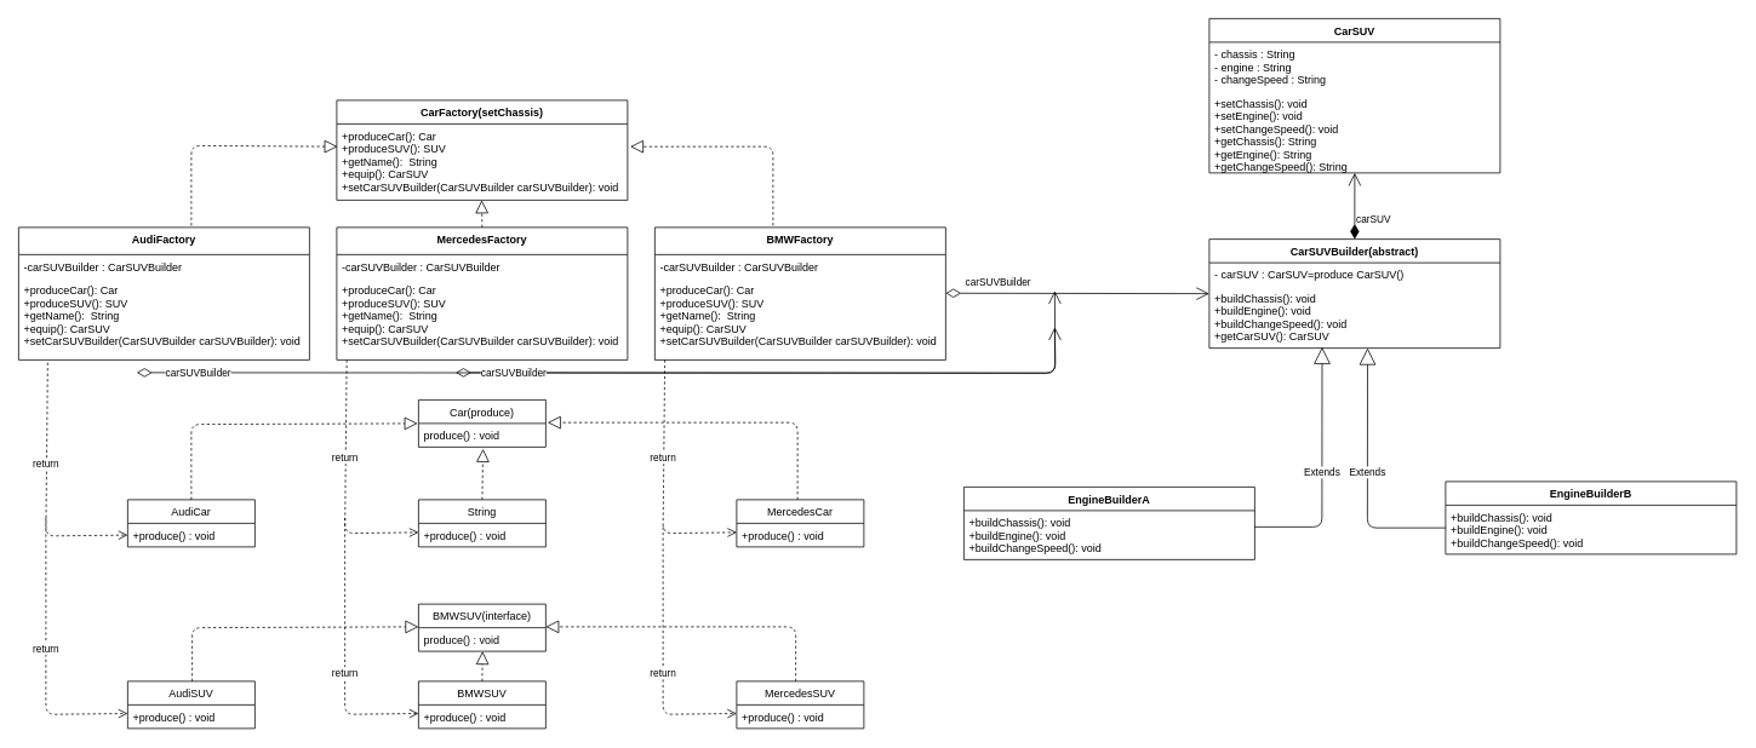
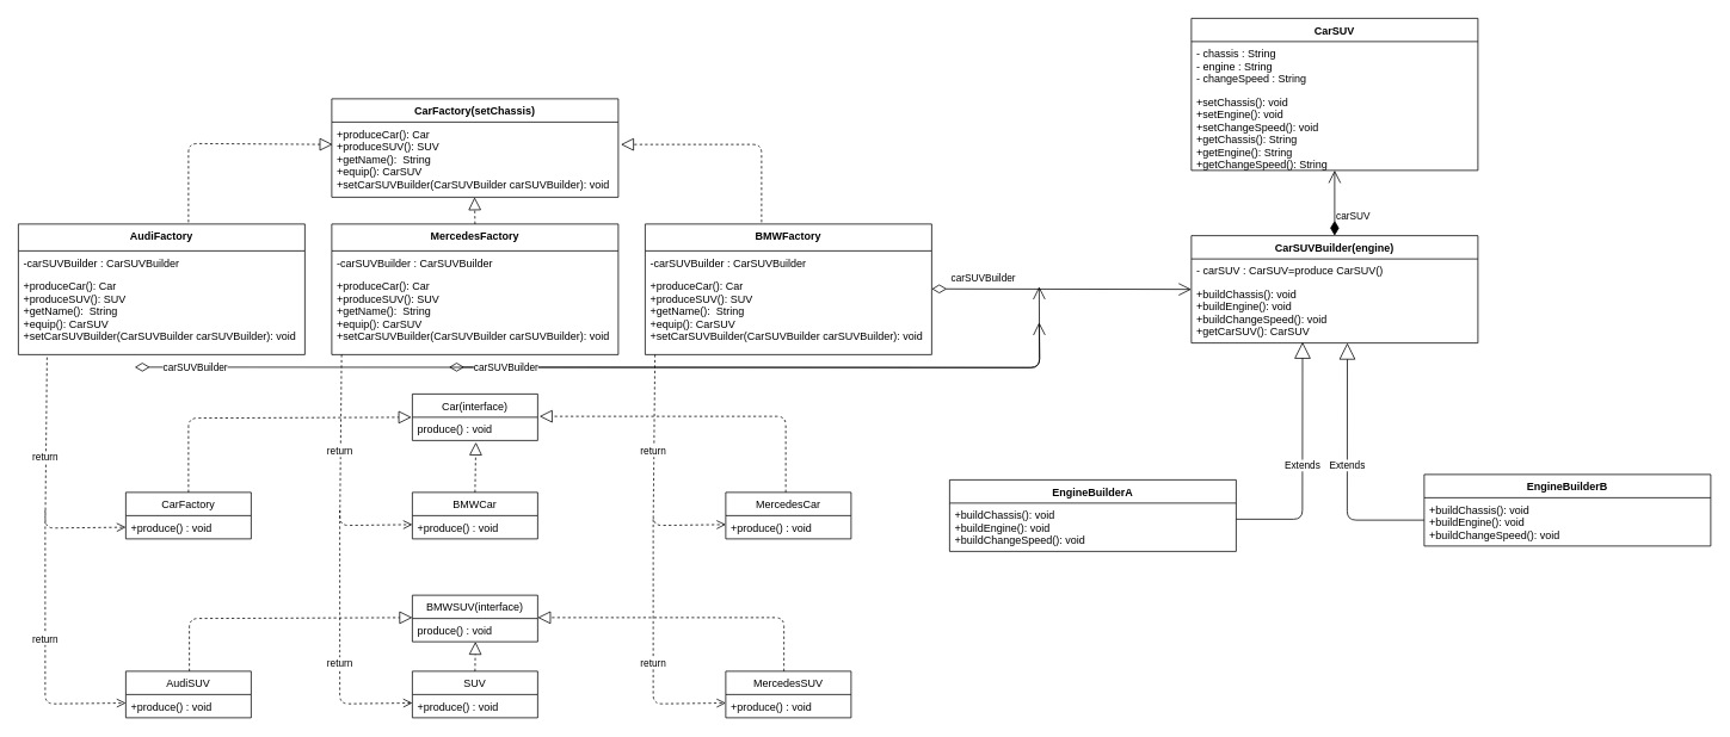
  <mxCell id="0" />
  <mxCell id="1" parent="0" />
  <mxCell id="2" value="CarFactory(setChassis)" style="swimlane;fontStyle=1;align=center;verticalAlign=top;childLayout=stackLayout;horizontal=1;startSize=26;horizontalStack=0;resizeParent=1;resizeParentMax=0;resizeLast=0;collapsible=1;marginBottom=0;" parent="1" vertex="1"><mxGeometry x="370" y="110" width="320" height="110" as="geometry"><mxRectangle x="360" y="30" width="150" height="26" as="alternateBounds" /></mxGeometry></mxCell>
  <mxCell id="3" value="+produceCar(): Car&#10;+produceSUV(): SUV&#10;+getName():  String&#10;+equip(): CarSUV&#10;+setCarSUVBuilder(CarSUVBuilder carSUVBuilder): void" style="text;strokeColor=none;fillColor=none;align=left;verticalAlign=top;spacingLeft=4;spacingRight=4;overflow=hidden;rotatable=0;points=[[0,0.5],[1,0.5]];portConstraint=eastwest;" parent="2" vertex="1"><mxGeometry y="26" width="320" height="84" as="geometry" /></mxCell>
  <mxCell id="4" value="AudiFactory" style="swimlane;fontStyle=1;align=center;verticalAlign=top;childLayout=stackLayout;horizontal=1;startSize=30;horizontalStack=0;resizeParent=1;resizeParentMax=0;resizeLast=0;collapsible=1;marginBottom=0;" parent="1" vertex="1"><mxGeometry x="20" y="250" width="320" height="146" as="geometry"><mxRectangle x="200" y="20" width="150" height="26" as="alternateBounds" /></mxGeometry></mxCell>
  <mxCell id="5" value="-carSUVBuilder : CarSUVBuilder" style="text;strokeColor=none;fillColor=none;align=left;verticalAlign=top;spacingLeft=4;spacingRight=4;overflow=hidden;rotatable=0;points=[[0,0.5],[1,0.5]];portConstraint=eastwest;" parent="4" vertex="1"><mxGeometry y="30" width="320" height="26" as="geometry" /></mxCell>
  <mxCell id="6" value="+produceCar(): Car&#10;+produceSUV(): SUV&#10;+getName():  String&#10;+equip(): CarSUV&#10;+setCarSUVBuilder(CarSUVBuilder carSUVBuilder): void" style="text;strokeColor=none;fillColor=none;align=left;verticalAlign=top;spacingLeft=4;spacingRight=4;overflow=hidden;rotatable=0;points=[[0,0.5],[1,0.5]];portConstraint=eastwest;" parent="4" vertex="1"><mxGeometry y="56" width="320" height="90" as="geometry" /></mxCell>
  <mxCell id="7" value="MercedesFactory" style="swimlane;fontStyle=1;align=center;verticalAlign=top;childLayout=stackLayout;horizontal=1;startSize=30;horizontalStack=0;resizeParent=1;resizeParentMax=0;resizeLast=0;collapsible=1;marginBottom=0;" parent="1" vertex="1"><mxGeometry x="370" y="250" width="320" height="146" as="geometry"><mxRectangle x="200" y="20" width="150" height="26" as="alternateBounds" /></mxGeometry></mxCell>
  <mxCell id="8" value="-carSUVBuilder : CarSUVBuilder" style="text;strokeColor=none;fillColor=none;align=left;verticalAlign=top;spacingLeft=4;spacingRight=4;overflow=hidden;rotatable=0;points=[[0,0.5],[1,0.5]];portConstraint=eastwest;" parent="7" vertex="1"><mxGeometry y="30" width="320" height="26" as="geometry" /></mxCell>
  <mxCell id="9" value="+produceCar(): Car&#10;+produceSUV(): SUV&#10;+getName():  String&#10;+equip(): CarSUV&#10;+setCarSUVBuilder(CarSUVBuilder carSUVBuilder): void" style="text;strokeColor=none;fillColor=none;align=left;verticalAlign=top;spacingLeft=4;spacingRight=4;overflow=hidden;rotatable=0;points=[[0,0.5],[1,0.5]];portConstraint=eastwest;" parent="7" vertex="1"><mxGeometry y="56" width="320" height="90" as="geometry" /></mxCell>
  <mxCell id="10" value="BMWFactory" style="swimlane;fontStyle=1;align=center;verticalAlign=top;childLayout=stackLayout;horizontal=1;startSize=30;horizontalStack=0;resizeParent=1;resizeParentMax=0;resizeLast=0;collapsible=1;marginBottom=0;" parent="1" vertex="1"><mxGeometry x="720" y="250" width="320" height="146" as="geometry"><mxRectangle x="200" y="20" width="150" height="26" as="alternateBounds" /></mxGeometry></mxCell>
  <mxCell id="11" value="-carSUVBuilder : CarSUVBuilder" style="text;strokeColor=none;fillColor=none;align=left;verticalAlign=top;spacingLeft=4;spacingRight=4;overflow=hidden;rotatable=0;points=[[0,0.5],[1,0.5]];portConstraint=eastwest;" parent="10" vertex="1"><mxGeometry y="30" width="320" height="26" as="geometry" /></mxCell>
  <mxCell id="12" value="+produceCar(): Car&#10;+produceSUV(): SUV&#10;+getName():  String&#10;+equip(): CarSUV&#10;+setCarSUVBuilder(CarSUVBuilder carSUVBuilder): void" style="text;strokeColor=none;fillColor=none;align=left;verticalAlign=top;spacingLeft=4;spacingRight=4;overflow=hidden;rotatable=0;points=[[0,0.5],[1,0.5]];portConstraint=eastwest;" parent="10" vertex="1"><mxGeometry y="56" width="320" height="90" as="geometry" /></mxCell>
  <mxCell id="13" value="" style="endArrow=block;dashed=1;endFill=0;endSize=12;html=1;entryX=0.003;entryY=0.298;entryDx=0;entryDy=0;entryPerimeter=0;" parent="1" target="3" edge="1"><mxGeometry width="160" relative="1" as="geometry"><mxPoint x="210" y="248" as="sourcePoint" /><mxPoint x="370" y="165" as="targetPoint" /><Array as="points"><mxPoint x="210" y="160" /></Array></mxGeometry></mxCell>
  <mxCell id="14" value="" style="endArrow=block;dashed=1;endFill=0;endSize=12;html=1;" parent="1" edge="1"><mxGeometry width="160" relative="1" as="geometry"><mxPoint x="530" y="250" as="sourcePoint" /><mxPoint x="529.5" y="220" as="targetPoint" /></mxGeometry></mxCell>
  <mxCell id="15" value="" style="endArrow=block;dashed=1;endFill=0;endSize=12;html=1;entryX=1.009;entryY=0.298;entryDx=0;entryDy=0;entryPerimeter=0;" parent="1" target="3" edge="1"><mxGeometry width="160" relative="1" as="geometry"><mxPoint x="850" y="248" as="sourcePoint" /><mxPoint x="960" y="160" as="targetPoint" /><Array as="points"><mxPoint x="850" y="161" /></Array></mxGeometry></mxCell>
  <mxCell id="16" value="return" style="html=1;verticalAlign=bottom;endArrow=open;dashed=1;endSize=8;exitX=0.1;exitY=1.033;exitDx=0;exitDy=0;exitPerimeter=0;entryX=0;entryY=0.5;entryDx=0;entryDy=0;" parent="1" source="6" target="18" edge="1"><mxGeometry x="-0.139" y="-1" relative="1" as="geometry"><mxPoint x="140" y="430" as="sourcePoint" /><mxPoint x="138" y="583" as="targetPoint" /><Array as="points"><mxPoint x="50" y="590" /></Array><mxPoint as="offset" /></mxGeometry></mxCell>
- <mxCell id="17" value="AudiCar" style="swimlane;fontStyle=0;childLayout=stackLayout;horizontal=1;startSize=26;fillColor=none;horizontalStack=0;resizeParent=1;resizeParentMax=0;resizeLast=0;collapsible=1;marginBottom=0;" parent="1" vertex="1"><mxGeometry x="140" y="550" width="140" height="52" as="geometry" /></mxCell>
+ <mxCell id="17" value="CarFactory" style="swimlane;fontStyle=0;childLayout=stackLayout;horizontal=1;startSize=26;fillColor=none;horizontalStack=0;resizeParent=1;resizeParentMax=0;resizeLast=0;collapsible=1;marginBottom=0;" parent="1" vertex="1"><mxGeometry x="140" y="550" width="140" height="52" as="geometry" /></mxCell>
  <mxCell id="18" value="+produce() : void&#10;" style="text;strokeColor=none;fillColor=none;align=left;verticalAlign=top;spacingLeft=4;spacingRight=4;overflow=hidden;rotatable=0;points=[[0,0.5],[1,0.5]];portConstraint=eastwest;" parent="17" vertex="1"><mxGeometry y="26" width="140" height="26" as="geometry" /></mxCell>
  <mxCell id="19" value="AudiSUV" style="swimlane;fontStyle=0;childLayout=stackLayout;horizontal=1;startSize=26;fillColor=none;horizontalStack=0;resizeParent=1;resizeParentMax=0;resizeLast=0;collapsible=1;marginBottom=0;" parent="1" vertex="1"><mxGeometry x="140" y="750" width="140" height="52" as="geometry" /></mxCell>
  <mxCell id="20" value="+produce() : void&#10;" style="text;strokeColor=none;fillColor=none;align=left;verticalAlign=top;spacingLeft=4;spacingRight=4;overflow=hidden;rotatable=0;points=[[0,0.5],[1,0.5]];portConstraint=eastwest;" parent="19" vertex="1"><mxGeometry y="26" width="140" height="26" as="geometry" /></mxCell>
  <mxCell id="21" value="return" style="html=1;verticalAlign=bottom;endArrow=open;dashed=1;endSize=8;entryX=0;entryY=0.5;entryDx=0;entryDy=0;" parent="1" edge="1"><mxGeometry relative="1" as="geometry"><mxPoint x="50" y="570" as="sourcePoint" /><mxPoint x="140" y="785.52" as="targetPoint" /><Array as="points"><mxPoint x="50" y="786.52" /></Array></mxGeometry></mxCell>
- <mxCell id="22" value="Car(produce)" style="swimlane;fontStyle=0;childLayout=stackLayout;horizontal=1;startSize=26;fillColor=none;horizontalStack=0;resizeParent=1;resizeParentMax=0;resizeLast=0;collapsible=1;marginBottom=0;" parent="1" vertex="1"><mxGeometry x="460" y="440" width="140" height="52" as="geometry" /></mxCell>
+ <mxCell id="22" value="Car(interface)" style="swimlane;fontStyle=0;childLayout=stackLayout;horizontal=1;startSize=26;fillColor=none;horizontalStack=0;resizeParent=1;resizeParentMax=0;resizeLast=0;collapsible=1;marginBottom=0;" parent="1" vertex="1"><mxGeometry x="460" y="440" width="140" height="52" as="geometry" /></mxCell>
  <mxCell id="23" value="produce() : void&#10;" style="text;strokeColor=none;fillColor=none;align=left;verticalAlign=top;spacingLeft=4;spacingRight=4;overflow=hidden;rotatable=0;points=[[0,0.5],[1,0.5]];portConstraint=eastwest;" parent="22" vertex="1"><mxGeometry y="26" width="140" height="26" as="geometry" /></mxCell>
  <mxCell id="24" value="BMWSUV(interface)" style="swimlane;fontStyle=0;childLayout=stackLayout;horizontal=1;startSize=26;fillColor=none;horizontalStack=0;resizeParent=1;resizeParentMax=0;resizeLast=0;collapsible=1;marginBottom=0;" parent="1" vertex="1"><mxGeometry x="460" y="665" width="140" height="52" as="geometry" /></mxCell>
  <mxCell id="25" value="produce() : void&#10;" style="text;strokeColor=none;fillColor=none;align=left;verticalAlign=top;spacingLeft=4;spacingRight=4;overflow=hidden;rotatable=0;points=[[0,0.5],[1,0.5]];portConstraint=eastwest;" parent="24" vertex="1"><mxGeometry y="26" width="140" height="26" as="geometry" /></mxCell>
- <mxCell id="26" value="String" style="swimlane;fontStyle=0;childLayout=stackLayout;horizontal=1;startSize=26;fillColor=none;horizontalStack=0;resizeParent=1;resizeParentMax=0;resizeLast=0;collapsible=1;marginBottom=0;" parent="1" vertex="1"><mxGeometry x="460" y="550" width="140" height="52" as="geometry" /></mxCell>
+ <mxCell id="26" value="BMWCar" style="swimlane;fontStyle=0;childLayout=stackLayout;horizontal=1;startSize=26;fillColor=none;horizontalStack=0;resizeParent=1;resizeParentMax=0;resizeLast=0;collapsible=1;marginBottom=0;" parent="1" vertex="1"><mxGeometry x="460" y="550" width="140" height="52" as="geometry" /></mxCell>
  <mxCell id="27" value="+produce() : void&#10;" style="text;strokeColor=none;fillColor=none;align=left;verticalAlign=top;spacingLeft=4;spacingRight=4;overflow=hidden;rotatable=0;points=[[0,0.5],[1,0.5]];portConstraint=eastwest;" parent="26" vertex="1"><mxGeometry y="26" width="140" height="26" as="geometry" /></mxCell>
  <mxCell id="28" value="MercedesCar" style="swimlane;fontStyle=0;childLayout=stackLayout;horizontal=1;startSize=26;fillColor=none;horizontalStack=0;resizeParent=1;resizeParentMax=0;resizeLast=0;collapsible=1;marginBottom=0;" parent="1" vertex="1"><mxGeometry x="810" y="550" width="140" height="52" as="geometry" /></mxCell>
  <mxCell id="29" value="+produce() : void&#10;" style="text;strokeColor=none;fillColor=none;align=left;verticalAlign=top;spacingLeft=4;spacingRight=4;overflow=hidden;rotatable=0;points=[[0,0.5],[1,0.5]];portConstraint=eastwest;" parent="28" vertex="1"><mxGeometry y="26" width="140" height="26" as="geometry" /></mxCell>
  <mxCell id="30" value="return" style="html=1;verticalAlign=bottom;endArrow=open;dashed=1;endSize=8;exitX=0.1;exitY=1.033;exitDx=0;exitDy=0;exitPerimeter=0;" parent="1" edge="1"><mxGeometry x="-0.139" y="-1" relative="1" as="geometry"><mxPoint x="381" y="396" as="sourcePoint" /><mxPoint x="460" y="586" as="targetPoint" /><Array as="points"><mxPoint x="379" y="587.03" /></Array><mxPoint as="offset" /></mxGeometry></mxCell>
  <mxCell id="31" value="return" style="html=1;verticalAlign=bottom;endArrow=open;dashed=1;endSize=8;" parent="1" edge="1"><mxGeometry x="0.21" relative="1" as="geometry"><mxPoint x="379" y="570" as="sourcePoint" /><mxPoint x="460" y="785.49" as="targetPoint" /><Array as="points"><mxPoint x="379" y="786.52" /></Array><mxPoint as="offset" /></mxGeometry></mxCell>
  <mxCell id="32" value="MercedesSUV" style="swimlane;fontStyle=0;childLayout=stackLayout;horizontal=1;startSize=26;fillColor=none;horizontalStack=0;resizeParent=1;resizeParentMax=0;resizeLast=0;collapsible=1;marginBottom=0;" parent="1" vertex="1"><mxGeometry x="810" y="750" width="140" height="52" as="geometry" /></mxCell>
  <mxCell id="33" value="+produce() : void&#10;" style="text;strokeColor=none;fillColor=none;align=left;verticalAlign=top;spacingLeft=4;spacingRight=4;overflow=hidden;rotatable=0;points=[[0,0.5],[1,0.5]];portConstraint=eastwest;" parent="32" vertex="1"><mxGeometry y="26" width="140" height="26" as="geometry" /></mxCell>
- <mxCell id="34" value="BMWSUV" style="swimlane;fontStyle=0;childLayout=stackLayout;horizontal=1;startSize=26;fillColor=none;horizontalStack=0;resizeParent=1;resizeParentMax=0;resizeLast=0;collapsible=1;marginBottom=0;" parent="1" vertex="1"><mxGeometry x="460" y="750" width="140" height="52" as="geometry" /></mxCell>
+ <mxCell id="34" value="SUV" style="swimlane;fontStyle=0;childLayout=stackLayout;horizontal=1;startSize=26;fillColor=none;horizontalStack=0;resizeParent=1;resizeParentMax=0;resizeLast=0;collapsible=1;marginBottom=0;" parent="1" vertex="1"><mxGeometry x="460" y="750" width="140" height="52" as="geometry" /></mxCell>
  <mxCell id="35" value="+produce() : void&#10;" style="text;strokeColor=none;fillColor=none;align=left;verticalAlign=top;spacingLeft=4;spacingRight=4;overflow=hidden;rotatable=0;points=[[0,0.5],[1,0.5]];portConstraint=eastwest;" parent="34" vertex="1"><mxGeometry y="26" width="140" height="26" as="geometry" /></mxCell>
  <mxCell id="36" value="return" style="html=1;verticalAlign=bottom;endArrow=open;dashed=1;endSize=8;exitX=0.1;exitY=1.033;exitDx=0;exitDy=0;exitPerimeter=0;" parent="1" edge="1"><mxGeometry x="-0.139" y="-1" relative="1" as="geometry"><mxPoint x="731" y="396" as="sourcePoint" /><mxPoint x="810" y="586" as="targetPoint" /><Array as="points"><mxPoint x="729" y="587.03" /></Array><mxPoint as="offset" /></mxGeometry></mxCell>
  <mxCell id="37" value="return" style="html=1;verticalAlign=bottom;endArrow=open;dashed=1;endSize=8;" parent="1" edge="1"><mxGeometry x="0.182" relative="1" as="geometry"><mxPoint x="729" y="580" as="sourcePoint" /><mxPoint x="810" y="785.49" as="targetPoint" /><Array as="points"><mxPoint x="729" y="786.52" /></Array><mxPoint as="offset" /></mxGeometry></mxCell>
  <mxCell id="38" value="" style="endArrow=block;dashed=1;endFill=0;endSize=12;html=1;entryX=-0.007;entryY=0;entryDx=0;entryDy=0;entryPerimeter=0;" parent="1" target="23" edge="1"><mxGeometry width="160" relative="1" as="geometry"><mxPoint x="210" y="550" as="sourcePoint" /><mxPoint x="370" y="466.5" as="targetPoint" /><Array as="points"><mxPoint x="210" y="467" /></Array></mxGeometry></mxCell>
  <mxCell id="39" value="" style="endArrow=block;dashed=1;endFill=0;endSize=12;html=1;entryX=1.014;entryY=-0.038;entryDx=0;entryDy=0;entryPerimeter=0;" parent="1" target="23" edge="1"><mxGeometry width="160" relative="1" as="geometry"><mxPoint x="877" y="550" as="sourcePoint" /><mxPoint x="720" y="473.032" as="targetPoint" /><Array as="points"><mxPoint x="877" y="465" /></Array></mxGeometry></mxCell>
  <mxCell id="40" value="" style="endArrow=block;dashed=1;endFill=0;endSize=12;html=1;exitX=0.5;exitY=0;exitDx=0;exitDy=0;entryX=0.507;entryY=1.077;entryDx=0;entryDy=0;entryPerimeter=0;" parent="1" source="26" target="23" edge="1"><mxGeometry width="160" relative="1" as="geometry"><mxPoint x="520.5" y="530" as="sourcePoint" /><mxPoint x="520" y="500" as="targetPoint" /><Array as="points" /></mxGeometry></mxCell>
  <mxCell id="41" value="" style="endArrow=block;dashed=1;endFill=0;endSize=12;html=1;entryX=-0.007;entryY=0;entryDx=0;entryDy=0;entryPerimeter=0;" parent="1" edge="1"><mxGeometry width="160" relative="1" as="geometry"><mxPoint x="211" y="750" as="sourcePoint" /><mxPoint x="460" y="690" as="targetPoint" /><Array as="points"><mxPoint x="210.98" y="691" /></Array></mxGeometry></mxCell>
  <mxCell id="42" value="" style="endArrow=block;dashed=1;endFill=0;endSize=12;html=1;entryX=1.014;entryY=-0.038;entryDx=0;entryDy=0;entryPerimeter=0;" parent="1" edge="1"><mxGeometry width="160" relative="1" as="geometry"><mxPoint x="875" y="750" as="sourcePoint" /><mxPoint x="600" y="690.012" as="targetPoint" /><Array as="points"><mxPoint x="875.04" y="690" /></Array></mxGeometry></mxCell>
  <mxCell id="43" value="" style="endArrow=block;dashed=1;endFill=0;endSize=12;html=1;entryX=0.507;entryY=1.077;entryDx=0;entryDy=0;entryPerimeter=0;" parent="1" edge="1"><mxGeometry width="160" relative="1" as="geometry"><mxPoint x="530" y="750" as="sourcePoint" /><mxPoint x="530.48" y="717.002" as="targetPoint" /><Array as="points" /></mxGeometry></mxCell>
- <mxCell id="44" value="CarSUVBuilder(abstract)" style="swimlane;fontStyle=1;align=center;verticalAlign=top;childLayout=stackLayout;horizontal=1;startSize=26;horizontalStack=0;resizeParent=1;resizeParentMax=0;resizeLast=0;collapsible=1;marginBottom=0;" parent="1" vertex="1"><mxGeometry x="1330" y="263" width="320" height="120" as="geometry"><mxRectangle x="360" y="30" width="150" height="26" as="alternateBounds" /></mxGeometry></mxCell>
+ <mxCell id="44" value="CarSUVBuilder(engine)" style="swimlane;fontStyle=1;align=center;verticalAlign=top;childLayout=stackLayout;horizontal=1;startSize=26;horizontalStack=0;resizeParent=1;resizeParentMax=0;resizeLast=0;collapsible=1;marginBottom=0;" parent="1" vertex="1"><mxGeometry x="1330" y="263" width="320" height="120" as="geometry"><mxRectangle x="360" y="30" width="150" height="26" as="alternateBounds" /></mxGeometry></mxCell>
  <mxCell id="45" value="- carSUV : CarSUV=produce CarSUV()" style="text;strokeColor=none;fillColor=none;align=left;verticalAlign=top;spacingLeft=4;spacingRight=4;overflow=hidden;rotatable=0;points=[[0,0.5],[1,0.5]];portConstraint=eastwest;" parent="44" vertex="1"><mxGeometry y="26" width="320" height="26" as="geometry" /></mxCell>
  <mxCell id="46" value="+buildChassis(): void&#10;+buildEngine(): void&#10;+buildChangeSpeed(): void&#10;+getCarSUV(): CarSUV" style="text;strokeColor=none;fillColor=none;align=left;verticalAlign=top;spacingLeft=4;spacingRight=4;overflow=hidden;rotatable=0;points=[[0,0.5],[1,0.5]];portConstraint=eastwest;" parent="44" vertex="1"><mxGeometry y="52" width="320" height="68" as="geometry" /></mxCell>
  <mxCell id="47" value="EngineBuilderA" style="swimlane;fontStyle=1;align=center;verticalAlign=top;childLayout=stackLayout;horizontal=1;startSize=26;horizontalStack=0;resizeParent=1;resizeParentMax=0;resizeLast=0;collapsible=1;marginBottom=0;" parent="1" vertex="1"><mxGeometry x="1060" y="536" width="320" height="80" as="geometry"><mxRectangle x="360" y="30" width="150" height="26" as="alternateBounds" /></mxGeometry></mxCell>
  <mxCell id="48" value="+buildChassis(): void&#10;+buildEngine(): void&#10;+buildChangeSpeed(): void" style="text;strokeColor=none;fillColor=none;align=left;verticalAlign=top;spacingLeft=4;spacingRight=4;overflow=hidden;rotatable=0;points=[[0,0.5],[1,0.5]];portConstraint=eastwest;" parent="47" vertex="1"><mxGeometry y="26" width="320" height="54" as="geometry" /></mxCell>
  <mxCell id="49" value="EngineBuilderB" style="swimlane;fontStyle=1;align=center;verticalAlign=top;childLayout=stackLayout;horizontal=1;startSize=26;horizontalStack=0;resizeParent=1;resizeParentMax=0;resizeLast=0;collapsible=1;marginBottom=0;" parent="1" vertex="1"><mxGeometry x="1590" y="530" width="320" height="80" as="geometry"><mxRectangle x="360" y="30" width="150" height="26" as="alternateBounds" /></mxGeometry></mxCell>
  <mxCell id="50" value="+buildChassis(): void&#10;+buildEngine(): void&#10;+buildChangeSpeed(): void" style="text;strokeColor=none;fillColor=none;align=left;verticalAlign=top;spacingLeft=4;spacingRight=4;overflow=hidden;rotatable=0;points=[[0,0.5],[1,0.5]];portConstraint=eastwest;" parent="49" vertex="1"><mxGeometry y="26" width="320" height="54" as="geometry" /></mxCell>
  <mxCell id="51" value="carSUVBuilder" style="endArrow=open;html=1;endSize=12;startArrow=diamondThin;startSize=14;startFill=0;edgeStyle=orthogonalEdgeStyle;align=left;verticalAlign=bottom;entryX=0;entryY=0.118;entryDx=0;entryDy=0;entryPerimeter=0;" parent="1" target="46" edge="1"><mxGeometry x="-0.862" y="3" relative="1" as="geometry"><mxPoint x="1040" y="322.5" as="sourcePoint" /><mxPoint x="1200" y="322.5" as="targetPoint" /><mxPoint as="offset" /></mxGeometry></mxCell>
  <mxCell id="52" value="carSUVBuilder" style="endArrow=open;html=1;endSize=12;startArrow=diamondThin;startSize=14;startFill=0;edgeStyle=orthogonalEdgeStyle;align=left;verticalAlign=bottom;" parent="1" edge="1"><mxGeometry x="-0.946" y="-10" relative="1" as="geometry"><mxPoint x="150" y="410" as="sourcePoint" /><mxPoint x="1160" y="320" as="targetPoint" /><mxPoint as="offset" /></mxGeometry></mxCell>
  <mxCell id="53" value="carSUVBuilder" style="endArrow=open;html=1;endSize=12;startArrow=diamondThin;startSize=14;startFill=0;edgeStyle=orthogonalEdgeStyle;align=left;verticalAlign=bottom;" parent="1" edge="1"><mxGeometry x="-0.928" y="-10" relative="1" as="geometry"><mxPoint x="501" y="410" as="sourcePoint" /><mxPoint x="1160" y="360" as="targetPoint" /><mxPoint as="offset" /></mxGeometry></mxCell>
  <mxCell id="54" value="Extends" style="endArrow=block;endSize=16;endFill=0;html=1;entryX=0.388;entryY=0.985;entryDx=0;entryDy=0;entryPerimeter=0;exitX=1;exitY=0.333;exitDx=0;exitDy=0;exitPerimeter=0;" parent="1" source="48" target="46" edge="1"><mxGeometry x="-0.015" width="160" relative="1" as="geometry"><mxPoint x="1460" y="570" as="sourcePoint" /><mxPoint x="1450" y="400" as="targetPoint" /><Array as="points"><mxPoint x="1454" y="580" /></Array><mxPoint as="offset" /></mxGeometry></mxCell>
  <mxCell id="55" value="Extends" style="endArrow=block;endSize=16;endFill=0;html=1;entryX=0.388;entryY=0.985;entryDx=0;entryDy=0;entryPerimeter=0;" parent="1" edge="1"><mxGeometry x="0.035" width="160" relative="1" as="geometry"><mxPoint x="1590" y="581" as="sourcePoint" /><mxPoint x="1504.16" y="383" as="targetPoint" /><Array as="points"><mxPoint x="1504" y="581.02" /></Array><mxPoint as="offset" /></mxGeometry></mxCell>
  <mxCell id="56" value="CarSUV" style="swimlane;fontStyle=1;align=center;verticalAlign=top;childLayout=stackLayout;horizontal=1;startSize=26;horizontalStack=0;resizeParent=1;resizeParentMax=0;resizeLast=0;collapsible=1;marginBottom=0;" parent="1" vertex="1"><mxGeometry x="1330" y="20" width="320" height="170" as="geometry"><mxRectangle x="360" y="30" width="150" height="26" as="alternateBounds" /></mxGeometry></mxCell>
  <mxCell id="57" value="- chassis : String&#10;- engine : String&#10;- changeSpeed : String" style="text;strokeColor=none;fillColor=none;align=left;verticalAlign=top;spacingLeft=4;spacingRight=4;overflow=hidden;rotatable=0;points=[[0,0.5],[1,0.5]];portConstraint=eastwest;" parent="56" vertex="1"><mxGeometry y="26" width="320" height="54" as="geometry" /></mxCell>
  <mxCell id="58" value="+setChassis(): void&#10;+setEngine(): void&#10;+setChangeSpeed(): void&#10;+getChassis(): String&#10;+getEngine(): String&#10;+getChangeSpeed(): String&#10;" style="text;strokeColor=none;fillColor=none;align=left;verticalAlign=top;spacingLeft=4;spacingRight=4;overflow=hidden;rotatable=0;points=[[0,0.5],[1,0.5]];portConstraint=eastwest;" parent="56" vertex="1"><mxGeometry y="80" width="320" height="90" as="geometry" /></mxCell>
  <mxCell id="59" value="carSUV" style="endArrow=open;html=1;endSize=12;startArrow=diamondThin;startSize=14;startFill=1;edgeStyle=orthogonalEdgeStyle;align=left;verticalAlign=bottom;entryX=0.5;entryY=1;entryDx=0;entryDy=0;entryPerimeter=0;" parent="1" source="44" target="58" edge="1"><mxGeometry x="-0.644" relative="1" as="geometry"><mxPoint x="1430" y="240" as="sourcePoint" /><mxPoint x="1510" y="200" as="targetPoint" /><mxPoint as="offset" /></mxGeometry></mxCell>
